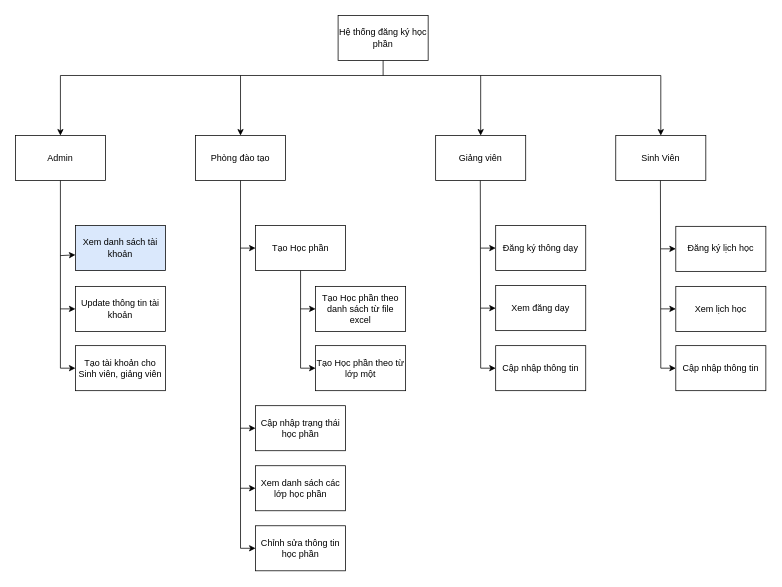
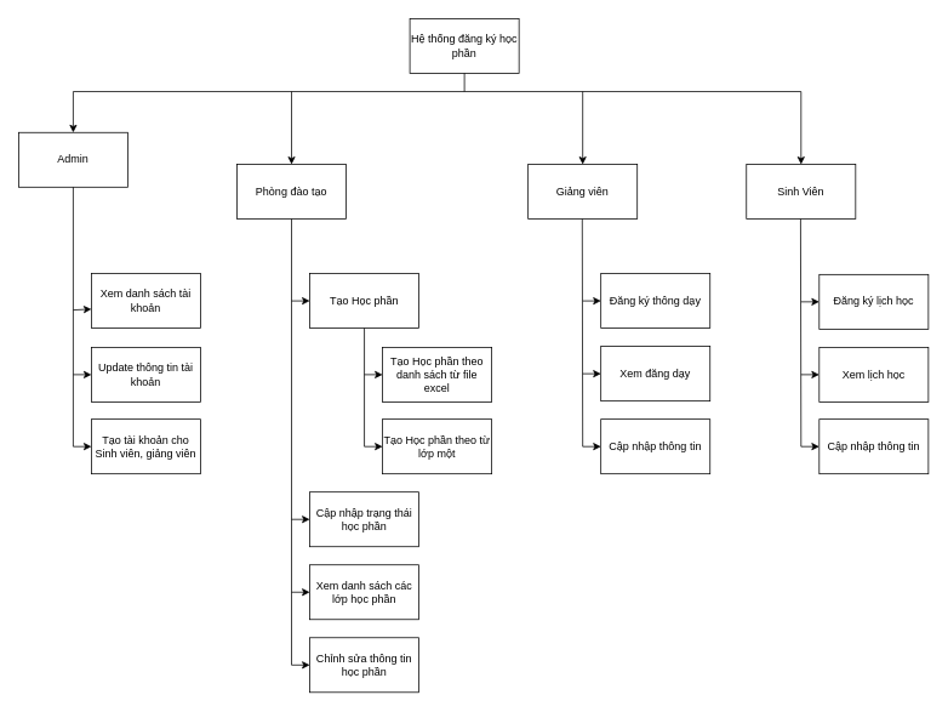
  <mxCell id="0" />
  <mxCell id="1" parent="0" />
  <mxCell id="2" value="Hệ thống đăng ký học phần" style="rounded=0;whiteSpace=wrap;html=1;" vertex="1" parent="1"><mxGeometry x="450" y="20" width="120" height="60" as="geometry" /></mxCell>
- <mxCell id="3" value="Admin" style="rounded=0;whiteSpace=wrap;html=1;" vertex="1" parent="1"><mxGeometry x="20" y="180" width="120" height="60" as="geometry" /></mxCell>
+ <mxCell id="3" value="Admin" style="rounded=0;whiteSpace=wrap;html=1;" vertex="1" parent="1"><mxGeometry x="20" y="145" width="120" height="60" as="geometry" /></mxCell>
  <mxCell id="4" value="Sinh Viên" style="rounded=0;whiteSpace=wrap;html=1;" vertex="1" parent="1"><mxGeometry x="820" y="180" width="120" height="60" as="geometry" /></mxCell>
- <mxCell id="5" value="Xem danh sách tài khoản" style="rounded=0;whiteSpace=wrap;html=1;fillColor=#dae8fc;" vertex="1" parent="1"><mxGeometry x="100" y="300" width="120" height="60" as="geometry" /></mxCell>
+ <mxCell id="5" value="Xem danh sách tài khoản" style="rounded=0;whiteSpace=wrap;html=1;" vertex="1" parent="1"><mxGeometry x="100" y="300" width="120" height="60" as="geometry" /></mxCell>
  <mxCell id="6" value="" style="endArrow=none;html=1;entryX=0.5;entryY=1;entryDx=0;entryDy=0;" edge="1" parent="1" target="3"><mxGeometry width="50" height="50" relative="1" as="geometry"><mxPoint x="80" y="490" as="sourcePoint" /><mxPoint x="190" y="250" as="targetPoint" /></mxGeometry></mxCell>
  <mxCell id="7" value="" style="endArrow=classic;html=1;" edge="1" parent="1"><mxGeometry width="50" height="50" relative="1" as="geometry"><mxPoint x="80" y="411" as="sourcePoint" /><mxPoint x="100" y="411" as="targetPoint" /></mxGeometry></mxCell>
  <mxCell id="8" value="" style="endArrow=classic;html=1;entryX=0;entryY=0.65;entryDx=0;entryDy=0;entryPerimeter=0;" edge="1" parent="1" target="5"><mxGeometry width="50" height="50" relative="1" as="geometry"><mxPoint x="80" y="340" as="sourcePoint" /><mxPoint x="480" y="240" as="targetPoint" /></mxGeometry></mxCell>
  <mxCell id="9" value="Update thông tin tài khoản" style="rounded=0;whiteSpace=wrap;html=1;" vertex="1" parent="1"><mxGeometry x="100" y="381" width="120" height="60" as="geometry" /></mxCell>
  <mxCell id="10" value="Phòng đào tạo" style="rounded=0;whiteSpace=wrap;html=1;" vertex="1" parent="1"><mxGeometry x="260" y="180" width="120" height="60" as="geometry" /></mxCell>
  <mxCell id="11" value="" style="endArrow=classic;html=1;entryX=0.5;entryY=0;entryDx=0;entryDy=0;" edge="1" parent="1" target="10"><mxGeometry width="50" height="50" relative="1" as="geometry"><mxPoint x="320" y="100" as="sourcePoint" /><mxPoint x="550" y="80" as="targetPoint" /></mxGeometry></mxCell>
  <mxCell id="12" value="" style="endArrow=none;html=1;" edge="1" parent="1"><mxGeometry width="50" height="50" relative="1" as="geometry"><mxPoint x="80" y="100" as="sourcePoint" /><mxPoint x="880" y="100" as="targetPoint" /></mxGeometry></mxCell>
  <mxCell id="13" value="" style="endArrow=classic;html=1;entryX=0.5;entryY=0;entryDx=0;entryDy=0;" edge="1" parent="1" target="3"><mxGeometry width="50" height="50" relative="1" as="geometry"><mxPoint x="80" y="100" as="sourcePoint" /><mxPoint x="420" y="220" as="targetPoint" /></mxGeometry></mxCell>
  <mxCell id="14" value="Giảng viên" style="rounded=0;whiteSpace=wrap;html=1;" vertex="1" parent="1"><mxGeometry x="580" y="180" width="120" height="60" as="geometry" /></mxCell>
  <mxCell id="15" value="" style="endArrow=classic;html=1;entryX=0.5;entryY=0;entryDx=0;entryDy=0;" edge="1" parent="1" target="14"><mxGeometry width="50" height="50" relative="1" as="geometry"><mxPoint x="640" y="100" as="sourcePoint" /><mxPoint x="870" y="80" as="targetPoint" /></mxGeometry></mxCell>
  <mxCell id="16" value="" style="endArrow=classic;html=1;" edge="1" parent="1" target="4"><mxGeometry width="50" height="50" relative="1" as="geometry"><mxPoint x="880" y="100" as="sourcePoint" /><mxPoint x="410" y="220" as="targetPoint" /></mxGeometry></mxCell>
  <mxCell id="17" value="" style="endArrow=none;html=1;exitX=0.5;exitY=1;exitDx=0;exitDy=0;" edge="1" parent="1" source="10"><mxGeometry width="50" height="50" relative="1" as="geometry"><mxPoint x="720" y="270" as="sourcePoint" /><mxPoint x="320" y="730" as="targetPoint" /></mxGeometry></mxCell>
  <mxCell id="18" value="" style="endArrow=none;html=1;exitX=0.5;exitY=1;exitDx=0;exitDy=0;" edge="1" parent="1"><mxGeometry width="50" height="50" relative="1" as="geometry"><mxPoint x="639.5" y="240" as="sourcePoint" /><mxPoint x="640" y="490" as="targetPoint" /></mxGeometry></mxCell>
  <mxCell id="19" value="" style="endArrow=none;html=1;exitX=0.5;exitY=1;exitDx=0;exitDy=0;" edge="1" parent="1"><mxGeometry width="50" height="50" relative="1" as="geometry"><mxPoint x="879.5" y="240" as="sourcePoint" /><mxPoint x="880" y="490" as="targetPoint" /></mxGeometry></mxCell>
  <mxCell id="20" value="" style="endArrow=none;html=1;entryX=0.5;entryY=1;entryDx=0;entryDy=0;" edge="1" parent="1" target="2"><mxGeometry width="50" height="50" relative="1" as="geometry"><mxPoint x="510" y="100" as="sourcePoint" /><mxPoint x="560" y="390" as="targetPoint" /></mxGeometry></mxCell>
  <mxCell id="21" value="" style="endArrow=classic;html=1;" edge="1" parent="1"><mxGeometry width="50" height="50" relative="1" as="geometry"><mxPoint x="320" y="330" as="sourcePoint" /><mxPoint x="340" y="330" as="targetPoint" /></mxGeometry></mxCell>
  <mxCell id="22" value="Tạo Học phần" style="rounded=0;whiteSpace=wrap;html=1;" vertex="1" parent="1"><mxGeometry x="340" y="300" width="120" height="60" as="geometry" /></mxCell>
  <mxCell id="23" value="" style="endArrow=none;html=1;entryX=0.5;entryY=1;entryDx=0;entryDy=0;" edge="1" parent="1" target="22"><mxGeometry width="50" height="50" relative="1" as="geometry"><mxPoint x="400" y="490" as="sourcePoint" /><mxPoint x="600" y="490" as="targetPoint" /></mxGeometry></mxCell>
  <mxCell id="24" value="" style="endArrow=classic;html=1;" edge="1" parent="1"><mxGeometry width="50" height="50" relative="1" as="geometry"><mxPoint x="400" y="411" as="sourcePoint" /><mxPoint x="420" y="411" as="targetPoint" /></mxGeometry></mxCell>
  <mxCell id="25" value="Tạo Học phần theo danh sách từ file excel" style="rounded=0;whiteSpace=wrap;html=1;" vertex="1" parent="1"><mxGeometry x="420" y="381" width="120" height="60" as="geometry" /></mxCell>
  <mxCell id="26" value="" style="endArrow=classic;html=1;" edge="1" parent="1"><mxGeometry width="50" height="50" relative="1" as="geometry"><mxPoint x="400" y="490" as="sourcePoint" /><mxPoint x="420" y="490" as="targetPoint" /></mxGeometry></mxCell>
  <mxCell id="27" value="Tạo Học phần theo từ lớp một" style="rounded=0;whiteSpace=wrap;html=1;" vertex="1" parent="1"><mxGeometry x="420" y="460" width="120" height="60" as="geometry" /></mxCell>
  <mxCell id="28" value="" style="endArrow=classic;html=1;" edge="1" parent="1"><mxGeometry width="50" height="50" relative="1" as="geometry"><mxPoint x="320" y="570" as="sourcePoint" /><mxPoint x="340" y="570" as="targetPoint" /></mxGeometry></mxCell>
  <mxCell id="29" value="Cập nhập trạng thái học phần" style="rounded=0;whiteSpace=wrap;html=1;" vertex="1" parent="1"><mxGeometry x="340" y="540" width="120" height="60" as="geometry" /></mxCell>
  <mxCell id="30" value="" style="endArrow=classic;html=1;" edge="1" parent="1"><mxGeometry width="50" height="50" relative="1" as="geometry"><mxPoint x="640" y="330" as="sourcePoint" /><mxPoint x="660" y="330" as="targetPoint" /></mxGeometry></mxCell>
  <mxCell id="31" value="Đăng ký thông dạy" style="rounded=0;whiteSpace=wrap;html=1;" vertex="1" parent="1"><mxGeometry x="660" y="300" width="120" height="60" as="geometry" /></mxCell>
  <mxCell id="32" value="" style="endArrow=classic;html=1;" edge="1" parent="1"><mxGeometry width="50" height="50" relative="1" as="geometry"><mxPoint x="640" y="410" as="sourcePoint" /><mxPoint x="660" y="410" as="targetPoint" /></mxGeometry></mxCell>
  <mxCell id="33" value="Xem đăng dạy" style="rounded=0;whiteSpace=wrap;html=1;" vertex="1" parent="1"><mxGeometry x="660" y="380" width="120" height="60" as="geometry" /></mxCell>
  <mxCell id="34" value="" style="endArrow=classic;html=1;" edge="1" parent="1"><mxGeometry width="50" height="50" relative="1" as="geometry"><mxPoint x="880" y="331" as="sourcePoint" /><mxPoint x="900" y="331" as="targetPoint" /></mxGeometry></mxCell>
  <mxCell id="35" value="Đăng ký lịch học" style="rounded=0;whiteSpace=wrap;html=1;" vertex="1" parent="1"><mxGeometry x="900" y="301" width="120" height="60" as="geometry" /></mxCell>
  <mxCell id="36" value="" style="endArrow=classic;html=1;" edge="1" parent="1"><mxGeometry width="50" height="50" relative="1" as="geometry"><mxPoint x="880" y="411" as="sourcePoint" /><mxPoint x="900" y="411" as="targetPoint" /></mxGeometry></mxCell>
  <mxCell id="37" value="Xem lịch học" style="rounded=0;whiteSpace=wrap;html=1;" vertex="1" parent="1"><mxGeometry x="900" y="381" width="120" height="60" as="geometry" /></mxCell>
  <mxCell id="38" value="" style="endArrow=classic;html=1;" edge="1" parent="1"><mxGeometry width="50" height="50" relative="1" as="geometry"><mxPoint x="80" y="490" as="sourcePoint" /><mxPoint x="100" y="490" as="targetPoint" /></mxGeometry></mxCell>
  <mxCell id="39" value="Tạo tài khoản cho Sinh viên, giảng viên" style="rounded=0;whiteSpace=wrap;html=1;" vertex="1" parent="1"><mxGeometry x="100" y="460" width="120" height="60" as="geometry" /></mxCell>
  <mxCell id="40" value="" style="endArrow=classic;html=1;" edge="1" parent="1"><mxGeometry width="50" height="50" relative="1" as="geometry"><mxPoint x="880" y="490" as="sourcePoint" /><mxPoint x="900" y="490" as="targetPoint" /></mxGeometry></mxCell>
  <mxCell id="41" value="Cập nhập thông tin" style="rounded=0;whiteSpace=wrap;html=1;" vertex="1" parent="1"><mxGeometry x="900" y="460" width="120" height="60" as="geometry" /></mxCell>
  <mxCell id="42" value="" style="endArrow=classic;html=1;" edge="1" parent="1"><mxGeometry width="50" height="50" relative="1" as="geometry"><mxPoint x="640" y="490" as="sourcePoint" /><mxPoint x="660" y="490" as="targetPoint" /></mxGeometry></mxCell>
  <mxCell id="43" value="Cập nhập thông tin" style="rounded=0;whiteSpace=wrap;html=1;" vertex="1" parent="1"><mxGeometry x="660" y="460" width="120" height="60" as="geometry" /></mxCell>
  <mxCell id="44" value="" style="endArrow=classic;html=1;" edge="1" parent="1"><mxGeometry width="50" height="50" relative="1" as="geometry"><mxPoint x="320" y="650" as="sourcePoint" /><mxPoint x="340" y="650" as="targetPoint" /></mxGeometry></mxCell>
  <mxCell id="45" value="Xem danh sách các lớp học phần" style="rounded=0;whiteSpace=wrap;html=1;" vertex="1" parent="1"><mxGeometry x="340" y="620" width="120" height="60" as="geometry" /></mxCell>
  <mxCell id="46" value="" style="endArrow=classic;html=1;" edge="1" parent="1"><mxGeometry width="50" height="50" relative="1" as="geometry"><mxPoint x="320" y="730" as="sourcePoint" /><mxPoint x="340" y="730" as="targetPoint" /></mxGeometry></mxCell>
  <mxCell id="47" value="Chỉnh sửa thông tin học phần" style="rounded=0;whiteSpace=wrap;html=1;" vertex="1" parent="1"><mxGeometry x="340" y="700" width="120" height="60" as="geometry" /></mxCell>
